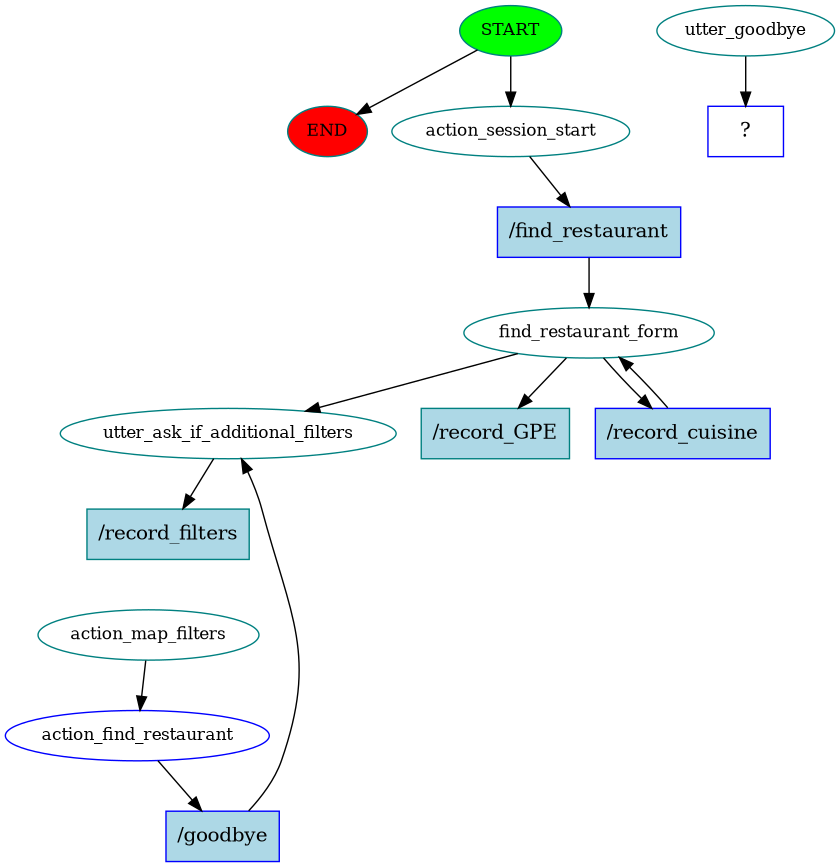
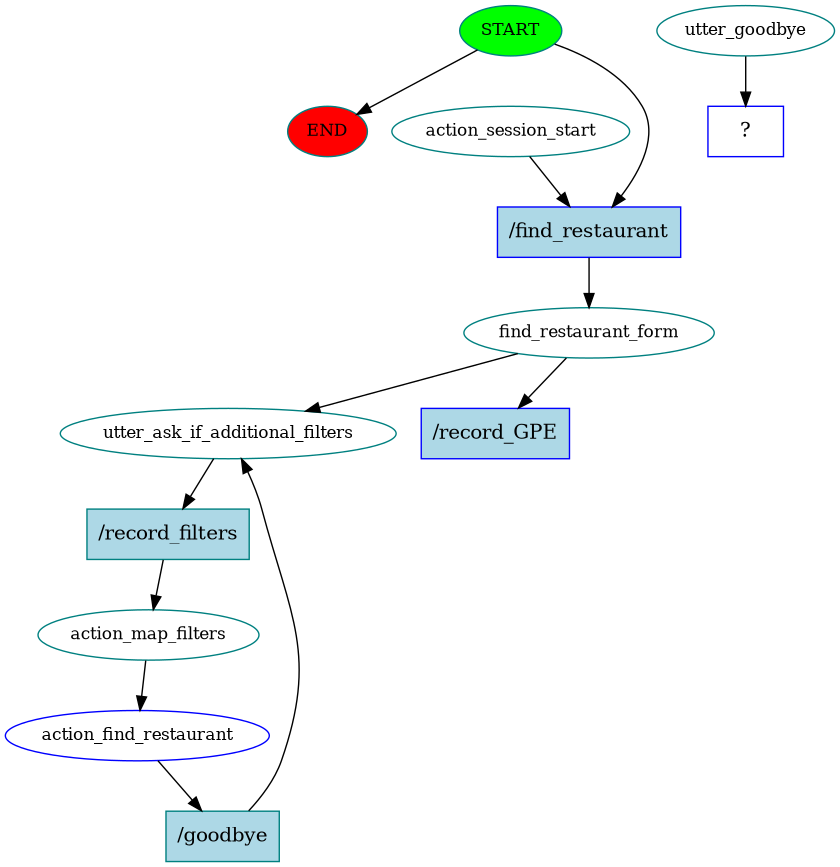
  digraph {
    fontname="DejaVu Serif"
    node [color=teal fontname="DejaVu Serif" fontsize=12]
    edge [fontname="DejaVu Serif"]
    n1 [fillcolor=green label=START style=filled]
    n2 [fillcolor=red label=END style=filled]
    n3 [label=action_session_start]
    n4 [color=blue fillcolor=lightblue label="/find_restaurant" shape=rect style=filled fontsize=""]
    n5 [label=find_restaurant_form]
    n6 [label=utter_ask_if_additional_filters]
-   n7 [fillcolor=lightblue label="/record_GPE" shape=rect style=filled fontsize=""]
-   n8 [color=blue fillcolor=lightblue label="/record_cuisine" shape=rect style=filled fontsize=""]
+   n7 [color=blue fillcolor=lightblue label="/record_GPE" shape=rect style=filled fontsize=""]
    n9 [fillcolor=lightblue label="/record_filters" shape=rect style=filled fontsize=""]
    n10 [label=action_map_filters]
    n11 [color=blue label=action_find_restaurant]
-   n12 [color=blue fillcolor=lightblue label="/goodbye" shape=rect style=filled fontsize=""]
+   n12 [fillcolor=lightblue label="/goodbye" shape=rect style=filled fontsize=""]
    n13 [label=utter_goodbye]
    n14 [color=blue label="  ?  " shape=rect fontsize=""]
    n1 -> n2
-   n1 -> n3
+   n1 -> n4
    n3 -> n4
    n4 -> n5
    n5 -> n6
    n5 -> n7
-   n5 -> n8
    n6 -> n9
-   n8 -> n5
+   n9 -> n10
    n10 -> n11
    n11 -> n12
    n12 -> n6
    n13 -> n14
  }
